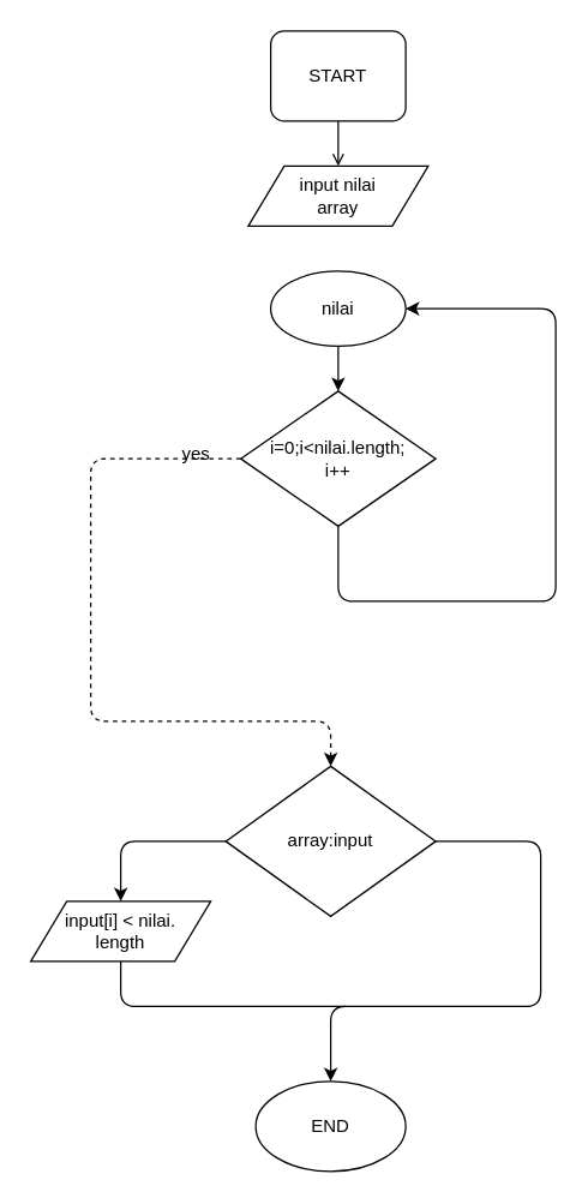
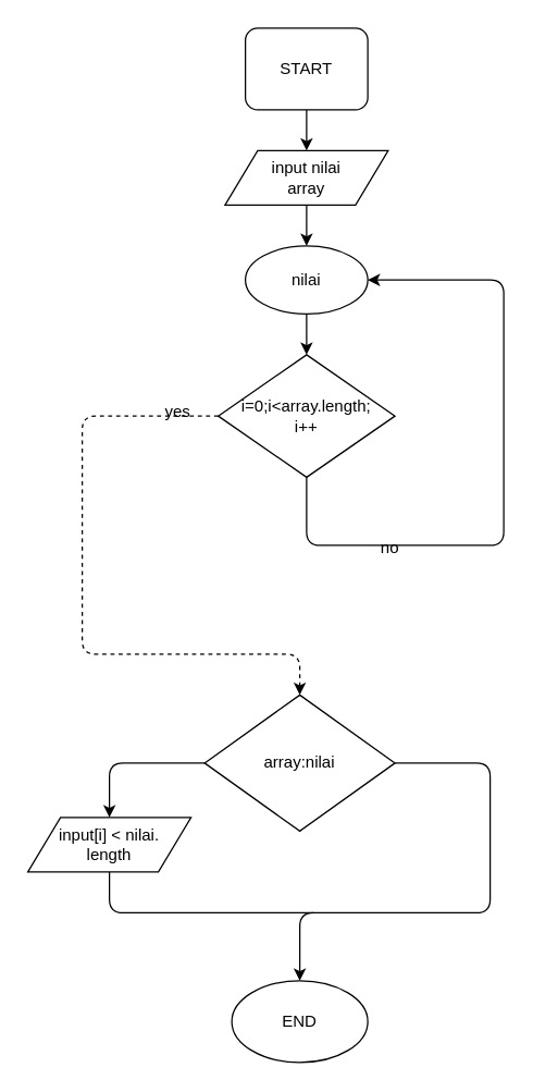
  <mxCell id="0" />
  <mxCell id="1" parent="0" />
  <mxCell id="2" value="START" style="whiteSpace=wrap;html=1;rounded=1;" vertex="1" parent="1"><mxGeometry x="180" y="20" width="90" height="60" as="geometry" /></mxCell>
- <mxCell id="3" value="" style="endArrow=open;html=1;exitX=0.5;exitY=1;exitDx=0;exitDy=0;" edge="1" parent="1" source="2" target="4"><mxGeometry width="50" height="50" relative="1" as="geometry"><mxPoint x="230" y="160" as="sourcePoint" /><mxPoint x="225" y="120" as="targetPoint" /></mxGeometry></mxCell>
+ <mxCell id="3" value="" style="endArrow=classic;html=1;exitX=0.5;exitY=1;exitDx=0;exitDy=0;" edge="1" parent="1" source="2" target="4"><mxGeometry width="50" height="50" relative="1" as="geometry"><mxPoint x="230" y="160" as="sourcePoint" /><mxPoint x="225" y="120" as="targetPoint" /></mxGeometry></mxCell>
  <mxCell id="4" value="input nilai&lt;br&gt;array" style="shape=parallelogram;perimeter=parallelogramPerimeter;whiteSpace=wrap;html=1;" vertex="1" parent="1"><mxGeometry x="165" y="110" width="120" height="40" as="geometry" /></mxCell>
+ <mxCell id="5" value="" style="endArrow=classic;html=1;exitX=0.5;exitY=1;exitDx=0;exitDy=0;" edge="1" parent="1" source="4" target="6"><mxGeometry width="50" height="50" relative="1" as="geometry"><mxPoint x="210" y="190" as="sourcePoint" /><mxPoint x="225" y="190" as="targetPoint" /></mxGeometry></mxCell>
  <mxCell id="6" value="nilai" style="ellipse;whiteSpace=wrap;html=1;" vertex="1" parent="1"><mxGeometry x="180" y="180" width="90" height="50" as="geometry" /></mxCell>
  <mxCell id="7" value="" style="endArrow=classic;html=1;exitX=0.5;exitY=1;exitDx=0;exitDy=0;" edge="1" parent="1" source="6" target="8"><mxGeometry width="50" height="50" relative="1" as="geometry"><mxPoint x="210" y="350" as="sourcePoint" /><mxPoint x="225" y="270" as="targetPoint" /></mxGeometry></mxCell>
- <mxCell id="8" value="i=0;i&amp;lt;nilai.length;&lt;br&gt;i++" style="rhombus;whiteSpace=wrap;html=1;" vertex="1" parent="1"><mxGeometry x="160" y="260" width="130" height="90" as="geometry" /></mxCell>
+ <mxCell id="8" value="i=0;i&amp;lt;array.length;&lt;br&gt;i++" style="rhombus;whiteSpace=wrap;html=1;" vertex="1" parent="1"><mxGeometry x="160" y="260" width="130" height="90" as="geometry" /></mxCell>
  <mxCell id="9" value="" style="endArrow=classic;html=1;exitX=0.5;exitY=1;exitDx=0;exitDy=0;entryX=1;entryY=0.5;entryDx=0;entryDy=0;" edge="1" parent="1" source="8" target="6"><mxGeometry width="50" height="50" relative="1" as="geometry"><mxPoint x="300" y="380" as="sourcePoint" /><mxPoint x="350" y="200" as="targetPoint" /><Array as="points"><mxPoint x="225" y="400" /><mxPoint x="370" y="400" /><mxPoint x="370" y="205" /></Array></mxGeometry></mxCell>
+ <mxCell id="10" value="no" style="text;html=1;align=center;verticalAlign=middle;resizable=0;points=[];autosize=1;" vertex="1" parent="1"><mxGeometry x="271" y="392" width="30" height="20" as="geometry" /></mxCell>
  <mxCell id="11" value="" style="endArrow=classic;html=1;exitX=0;exitY=0.5;exitDx=0;exitDy=0;dashed=1;" edge="1" parent="1" source="8" target="15"><mxGeometry width="50" height="50" relative="1" as="geometry"><mxPoint x="-80" y="310" as="sourcePoint" /><mxPoint x="220" y="520" as="targetPoint" /><Array as="points"><mxPoint x="60" y="305" /><mxPoint x="60" y="480" /><mxPoint x="220" y="480" /></Array></mxGeometry></mxCell>
  <mxCell id="12" value="" style="endArrow=classic;html=1;exitX=1;exitY=0.5;exitDx=0;exitDy=0;" edge="1" parent="1" source="15"><mxGeometry width="50" height="50" relative="1" as="geometry"><mxPoint x="310" y="610" as="sourcePoint" /><mxPoint x="220" y="720" as="targetPoint" /><Array as="points"><mxPoint x="360" y="560" /><mxPoint x="360" y="670" /><mxPoint x="220" y="670" /></Array></mxGeometry></mxCell>
  <mxCell id="13" value="" style="endArrow=classic;html=1;exitX=0;exitY=0.5;exitDx=0;exitDy=0;" edge="1" parent="1" source="15"><mxGeometry width="50" height="50" relative="1" as="geometry"><mxPoint x="80" y="560" as="sourcePoint" /><mxPoint x="80" y="600" as="targetPoint" /><Array as="points"><mxPoint x="80" y="560" /></Array></mxGeometry></mxCell>
  <mxCell id="14" value="input[i] &amp;lt; nilai.&lt;br&gt;length" style="shape=parallelogram;perimeter=parallelogramPerimeter;whiteSpace=wrap;html=1;" vertex="1" parent="1"><mxGeometry x="20" y="600" width="120" height="40" as="geometry" /></mxCell>
- <mxCell id="15" value="array:input" style="rhombus;whiteSpace=wrap;html=1;" vertex="1" parent="1"><mxGeometry x="150" y="510" width="140" height="100" as="geometry" /></mxCell>
+ <mxCell id="15" value="array:nilai" style="rhombus;whiteSpace=wrap;html=1;" vertex="1" parent="1"><mxGeometry x="150" y="510" width="140" height="100" as="geometry" /></mxCell>
  <mxCell id="16" value="" style="endArrow=none;html=1;entryX=0.5;entryY=1;entryDx=0;entryDy=0;entryPerimeter=0;" edge="1" parent="1" target="14"><mxGeometry width="50" height="50" relative="1" as="geometry"><mxPoint x="230" y="670" as="sourcePoint" /><mxPoint x="80" y="647" as="targetPoint" /><Array as="points"><mxPoint x="80" y="670" /></Array></mxGeometry></mxCell>
  <mxCell id="17" value="END" style="ellipse;whiteSpace=wrap;html=1;" vertex="1" parent="1"><mxGeometry x="170" y="720" width="100" height="60" as="geometry" /></mxCell>
  <mxCell id="18" value="yes" style="text;html=1;align=center;verticalAlign=middle;resizable=0;points=[];autosize=1;" vertex="1" parent="1"><mxGeometry x="115" y="292" width="30" height="20" as="geometry" /></mxCell>
